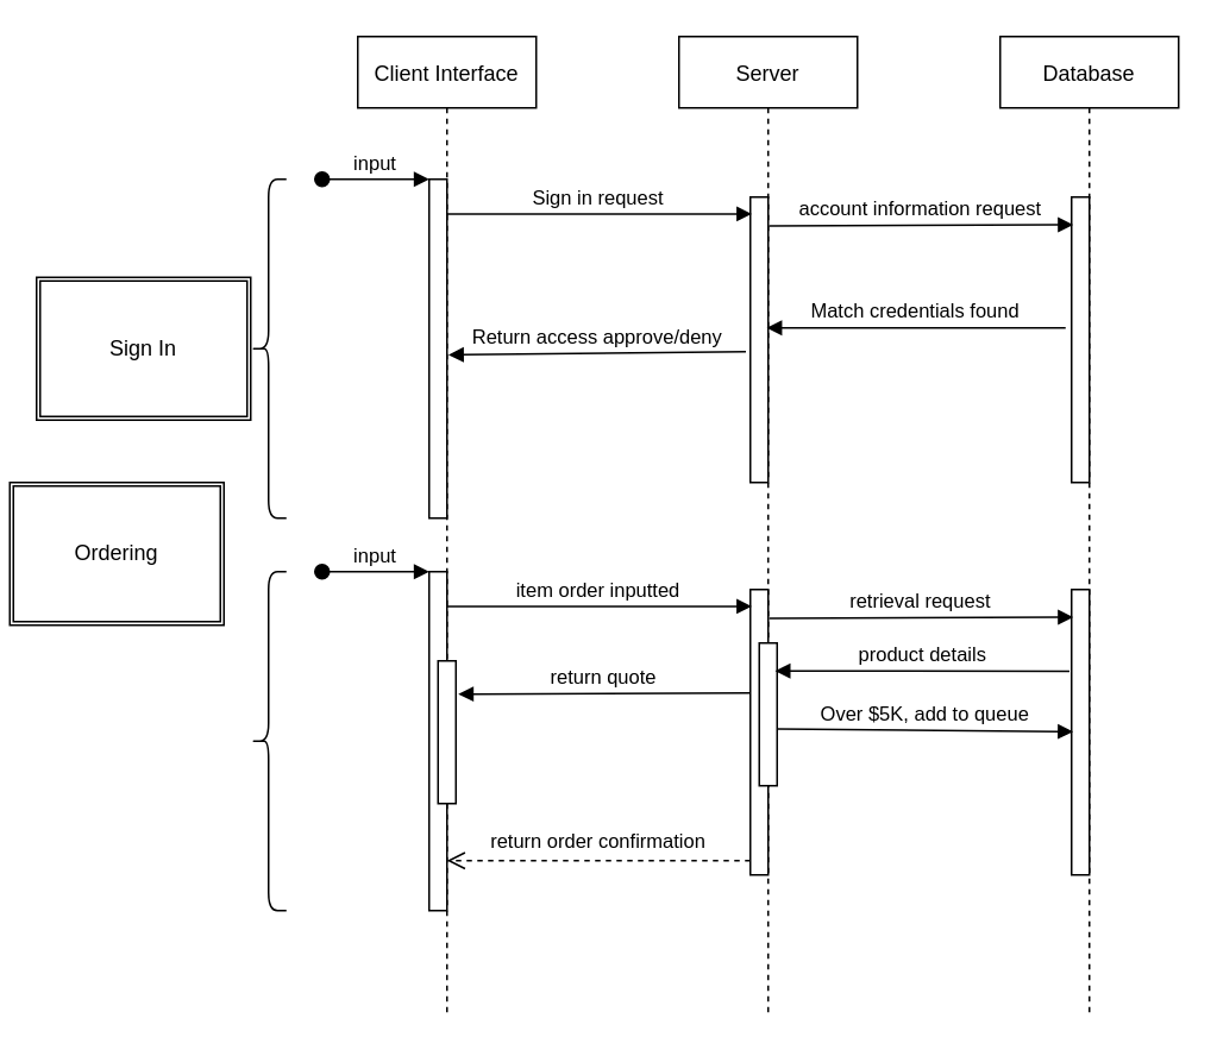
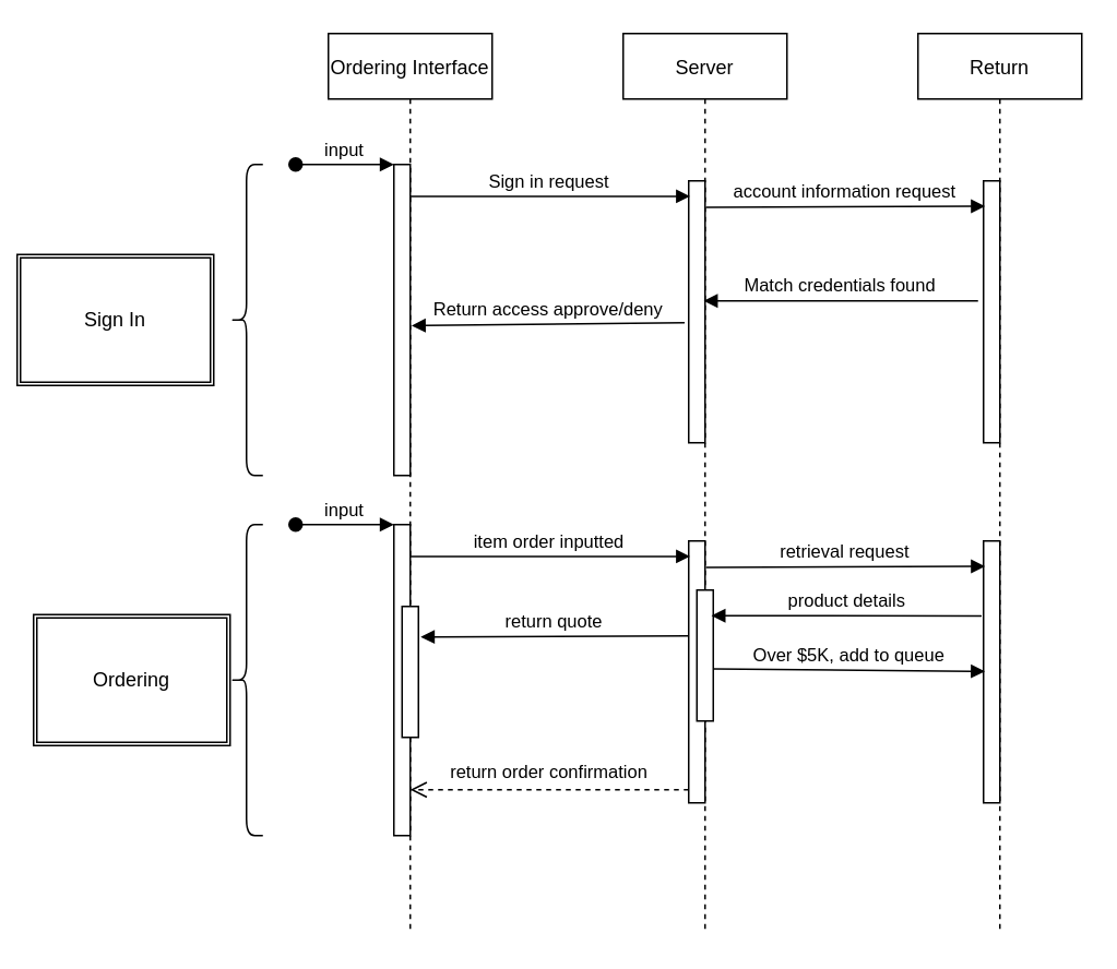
  <mxCell id="0" />
  <mxCell id="1" parent="0" />
- <mxCell id="2" value="Client Interface" style="shape=umlLifeline;perimeter=lifelinePerimeter;container=1;collapsible=0;recursiveResize=0;rounded=0;shadow=0;strokeWidth=1;" vertex="1" parent="1"><mxGeometry x="200" y="20" width="100" height="550" as="geometry" /></mxCell>
+ <mxCell id="2" value="Ordering Interface" style="shape=umlLifeline;perimeter=lifelinePerimeter;container=1;collapsible=0;recursiveResize=0;rounded=0;shadow=0;strokeWidth=1;" vertex="1" parent="1"><mxGeometry x="200" y="20" width="100" height="550" as="geometry" /></mxCell>
  <mxCell id="3" value="Server" style="shape=umlLifeline;perimeter=lifelinePerimeter;container=1;collapsible=0;recursiveResize=0;rounded=0;shadow=0;strokeWidth=1;" vertex="1" parent="1"><mxGeometry x="380" y="20" width="100" height="550" as="geometry" /></mxCell>
- <mxCell id="4" value="Database" style="shape=umlLifeline;perimeter=lifelinePerimeter;container=1;collapsible=0;recursiveResize=0;rounded=0;shadow=0;strokeWidth=1;" vertex="1" parent="1"><mxGeometry x="560" y="20" width="100" height="550" as="geometry" /></mxCell>
+ <mxCell id="4" value="Return" style="shape=umlLifeline;perimeter=lifelinePerimeter;container=1;collapsible=0;recursiveResize=0;rounded=0;shadow=0;strokeWidth=1;" vertex="1" parent="1"><mxGeometry x="560" y="20" width="100" height="550" as="geometry" /></mxCell>
  <mxCell id="5" value="" style="points=[];perimeter=orthogonalPerimeter;rounded=0;shadow=0;strokeWidth=1;" vertex="1" parent="4"><mxGeometry x="-320" y="80" width="10" height="190" as="geometry" /></mxCell>
  <mxCell id="6" value="input" style="verticalAlign=bottom;startArrow=oval;endArrow=block;startSize=8;shadow=0;strokeWidth=1;" edge="1" parent="4" target="5"><mxGeometry relative="1" as="geometry"><mxPoint x="-380" y="80" as="sourcePoint" /></mxGeometry></mxCell>
  <mxCell id="7" value="" style="points=[];perimeter=orthogonalPerimeter;rounded=0;shadow=0;strokeWidth=1;" vertex="1" parent="4"><mxGeometry x="-140" y="90" width="10" height="160" as="geometry" /></mxCell>
  <mxCell id="8" value="Sign in request" style="verticalAlign=bottom;endArrow=block;entryX=0.086;entryY=0.059;shadow=0;strokeWidth=1;entryDx=0;entryDy=0;entryPerimeter=0;" edge="1" parent="4" source="5" target="7"><mxGeometry relative="1" as="geometry"><mxPoint x="-210" y="90" as="sourcePoint" /></mxGeometry></mxCell>
  <mxCell id="9" value="Return access approve/deny" style="verticalAlign=bottom;endArrow=block;entryX=1.083;entryY=0.518;shadow=0;strokeWidth=1;entryDx=0;entryDy=0;entryPerimeter=0;exitX=-0.25;exitY=0.542;exitDx=0;exitDy=0;exitPerimeter=0;" edge="1" parent="4" source="7" target="5"><mxGeometry relative="1" as="geometry"><mxPoint x="-245" y="130" as="sourcePoint" /><Array as="points" /><mxPoint x="-303.67" y="148.64" as="targetPoint" /></mxGeometry></mxCell>
  <mxCell id="10" value="" style="points=[];perimeter=orthogonalPerimeter;rounded=0;shadow=0;strokeWidth=1;" vertex="1" parent="4"><mxGeometry x="40" y="90" width="10" height="160" as="geometry" /></mxCell>
  <mxCell id="11" value="account information request" style="verticalAlign=bottom;endArrow=block;entryX=0.09;entryY=0.097;shadow=0;strokeWidth=1;exitX=1.055;exitY=0.101;exitDx=0;exitDy=0;exitPerimeter=0;entryDx=0;entryDy=0;entryPerimeter=0;" edge="1" parent="4" source="7" target="10"><mxGeometry relative="1" as="geometry"><mxPoint x="-125" y="110" as="sourcePoint" /><mxPoint x="35" y="110.0" as="targetPoint" /></mxGeometry></mxCell>
  <mxCell id="12" value="" style="points=[];perimeter=orthogonalPerimeter;rounded=0;shadow=0;strokeWidth=1;" vertex="1" parent="4"><mxGeometry x="-320" y="300" width="10" height="190" as="geometry" /></mxCell>
  <mxCell id="13" value="input" style="verticalAlign=bottom;startArrow=oval;endArrow=block;startSize=8;shadow=0;strokeWidth=1;" edge="1" parent="4" target="12"><mxGeometry relative="1" as="geometry"><mxPoint x="-380" y="300" as="sourcePoint" /></mxGeometry></mxCell>
  <mxCell id="14" value="" style="points=[];perimeter=orthogonalPerimeter;rounded=0;shadow=0;strokeWidth=1;" vertex="1" parent="4"><mxGeometry x="-315" y="350" width="10" height="80" as="geometry" /></mxCell>
  <mxCell id="15" value="" style="points=[];perimeter=orthogonalPerimeter;rounded=0;shadow=0;strokeWidth=1;" vertex="1" parent="4"><mxGeometry x="-140" y="310" width="10" height="160" as="geometry" /></mxCell>
  <mxCell id="16" value="" style="points=[];perimeter=orthogonalPerimeter;rounded=0;shadow=0;strokeWidth=1;" vertex="1" parent="4"><mxGeometry x="-135" y="340" width="10" height="80" as="geometry" /></mxCell>
  <mxCell id="17" value="return order confirmation" style="verticalAlign=bottom;endArrow=open;dashed=1;endSize=8;exitX=0;exitY=0.95;shadow=0;strokeWidth=1;" edge="1" parent="4" source="15" target="12"><mxGeometry y="-2" relative="1" as="geometry"><mxPoint x="-210" y="386" as="targetPoint" /><mxPoint as="offset" /></mxGeometry></mxCell>
  <mxCell id="18" value="item order inputted" style="verticalAlign=bottom;endArrow=block;entryX=0.086;entryY=0.059;shadow=0;strokeWidth=1;entryDx=0;entryDy=0;entryPerimeter=0;" edge="1" parent="4" source="12" target="15"><mxGeometry relative="1" as="geometry"><mxPoint x="-210" y="310" as="sourcePoint" /></mxGeometry></mxCell>
  <mxCell id="19" value="return quote" style="verticalAlign=bottom;endArrow=block;entryX=1.133;entryY=0.233;shadow=0;strokeWidth=1;entryDx=0;entryDy=0;entryPerimeter=0;exitX=0;exitY=0.363;exitDx=0;exitDy=0;exitPerimeter=0;" edge="1" parent="4" source="15" target="14"><mxGeometry relative="1" as="geometry"><mxPoint x="-245" y="350" as="sourcePoint" /><Array as="points" /></mxGeometry></mxCell>
  <mxCell id="20" value="" style="points=[];perimeter=orthogonalPerimeter;rounded=0;shadow=0;strokeWidth=1;" vertex="1" parent="4"><mxGeometry x="40" y="310" width="10" height="160" as="geometry" /></mxCell>
  <mxCell id="21" value="retrieval request" style="verticalAlign=bottom;endArrow=block;entryX=0.09;entryY=0.097;shadow=0;strokeWidth=1;exitX=1.055;exitY=0.101;exitDx=0;exitDy=0;exitPerimeter=0;entryDx=0;entryDy=0;entryPerimeter=0;" edge="1" parent="4" source="15" target="20"><mxGeometry relative="1" as="geometry"><mxPoint x="-125" y="330" as="sourcePoint" /><mxPoint x="35" y="330.0" as="targetPoint" /></mxGeometry></mxCell>
  <mxCell id="22" value="product details" style="verticalAlign=bottom;endArrow=block;shadow=0;strokeWidth=1;exitX=-0.117;exitY=0.286;exitDx=0;exitDy=0;exitPerimeter=0;entryX=0.889;entryY=0.196;entryDx=0;entryDy=0;entryPerimeter=0;" edge="1" parent="4" source="20" target="16"><mxGeometry relative="1" as="geometry"><mxPoint x="-119.45" y="336.16" as="sourcePoint" /><mxPoint x="-125" y="356" as="targetPoint" /></mxGeometry></mxCell>
  <mxCell id="23" value="Over $5K, add to queue" style="verticalAlign=bottom;endArrow=block;entryX=0.086;entryY=0.498;shadow=0;strokeWidth=1;exitX=1.014;exitY=0.602;exitDx=0;exitDy=0;exitPerimeter=0;entryDx=0;entryDy=0;entryPerimeter=0;" edge="1" parent="4" source="16" target="20"><mxGeometry relative="1" as="geometry"><mxPoint x="-130" y="390.32" as="sourcePoint" /><mxPoint x="40.35" y="389.68" as="targetPoint" /></mxGeometry></mxCell>
  <mxCell id="24" value="Match credentials found" style="verticalAlign=bottom;endArrow=block;shadow=0;strokeWidth=1;exitX=-0.333;exitY=0.458;exitDx=0;exitDy=0;exitPerimeter=0;entryX=0.917;entryY=0.458;entryDx=0;entryDy=0;entryPerimeter=0;" edge="1" parent="4" source="10" target="7"><mxGeometry relative="1" as="geometry"><mxPoint x="-119.45" y="116.16" as="sourcePoint" /><mxPoint x="-130" y="136" as="targetPoint" /></mxGeometry></mxCell>
  <mxCell id="25" value="" style="shape=curlyBracket;whiteSpace=wrap;html=1;rounded=1;labelPosition=left;verticalLabelPosition=middle;align=right;verticalAlign=middle;" vertex="1" parent="1"><mxGeometry x="140" y="100" width="20" height="190" as="geometry" /></mxCell>
  <mxCell id="26" value="" style="shape=curlyBracket;whiteSpace=wrap;html=1;rounded=1;labelPosition=left;verticalLabelPosition=middle;align=right;verticalAlign=middle;" vertex="1" parent="1"><mxGeometry x="140" y="320" width="20" height="190" as="geometry" /></mxCell>
- <mxCell id="27" value="Sign In" style="shape=ext;double=1;rounded=0;whiteSpace=wrap;html=1;" vertex="1" parent="1"><mxGeometry x="20" y="155" width="120" height="80" as="geometry" /></mxCell>
- <mxCell id="28" value="Ordering" style="shape=ext;double=1;rounded=0;whiteSpace=wrap;html=1;" vertex="1" parent="1"><mxGeometry x="5" y="270" width="120" height="80" as="geometry" /></mxCell>
+ <mxCell id="27" value="Sign In" style="shape=ext;double=1;rounded=0;whiteSpace=wrap;html=1;" vertex="1" parent="1"><mxGeometry x="10" y="155" width="120" height="80" as="geometry" /></mxCell>
+ <mxCell id="28" value="Ordering" style="shape=ext;double=1;rounded=0;whiteSpace=wrap;html=1;" vertex="1" parent="1"><mxGeometry x="20" y="375" width="120" height="80" as="geometry" /></mxCell>
